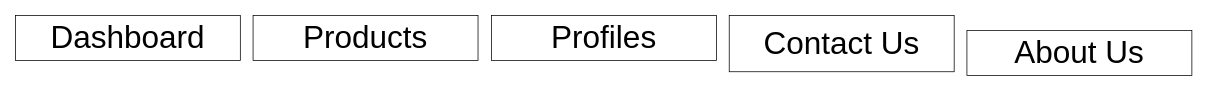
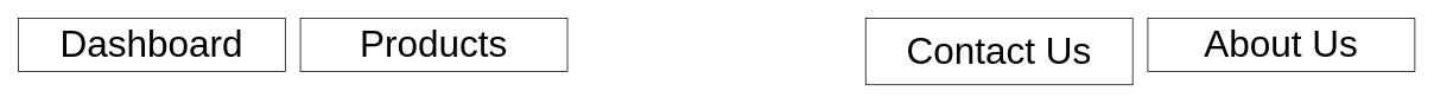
  <mxCell id="0" />
  <mxCell id="1" parent="0" />
  <mxCell id="2" value="&lt;font style=&quot;font-size: 42px;&quot;&gt;Dashboard&lt;/font&gt;" style="rounded=0;whiteSpace=wrap;html=1;" parent="1" vertex="1"><mxGeometry x="20" y="20" width="300" height="60" as="geometry" /></mxCell>
  <mxCell id="3" value="&lt;font style=&quot;font-size: 42px;&quot;&gt;Contact Us&lt;/font&gt;" style="rounded=0;whiteSpace=wrap;html=1;" parent="1" vertex="1"><mxGeometry x="972" y="20" width="300" height="75" as="geometry" /></mxCell>
- <mxCell id="4" value="&lt;font style=&quot;font-size: 42px;&quot;&gt;About Us&lt;/font&gt;" style="rounded=0;whiteSpace=wrap;html=1;" parent="1" vertex="1"><mxGeometry x="1289" y="40" width="300" height="60" as="geometry" /></mxCell>
+ <mxCell id="4" value="&lt;font style=&quot;font-size: 42px;&quot;&gt;About Us&lt;/font&gt;" style="rounded=0;whiteSpace=wrap;html=1;" parent="1" vertex="1"><mxGeometry x="1289" y="20" width="300" height="60" as="geometry" /></mxCell>
  <mxCell id="5" value="&lt;font style=&quot;font-size: 42px;&quot;&gt;Products&lt;/font&gt;" style="rounded=0;whiteSpace=wrap;html=1;" vertex="1" parent="1"><mxGeometry x="337" y="20" width="300" height="60" as="geometry" /></mxCell>
- <mxCell id="6" value="&lt;font style=&quot;font-size: 42px;&quot;&gt;Profiles&lt;/font&gt;" style="rounded=0;whiteSpace=wrap;html=1;" vertex="1" parent="1"><mxGeometry x="655" y="20" width="300" height="60" as="geometry" /></mxCell>
